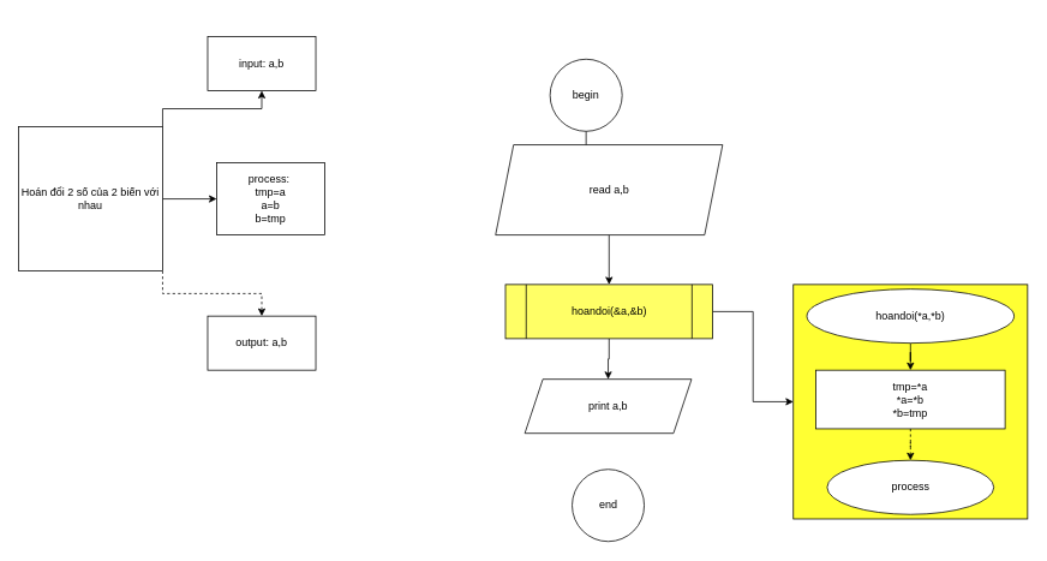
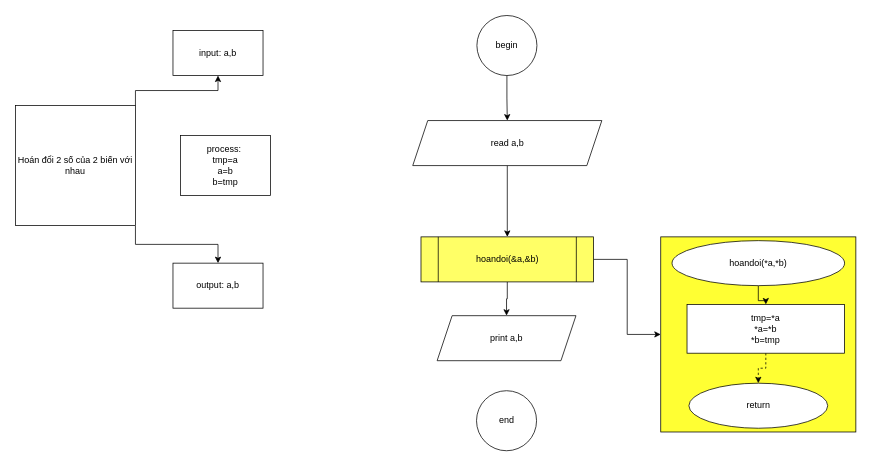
  <mxCell id="0" />
  <mxCell id="1" parent="0" />
  <mxCell id="2" style="edgeStyle=orthogonalEdgeStyle;rounded=0;orthogonalLoop=1;jettySize=auto;html=1;entryX=0.5;entryY=0;entryDx=0;entryDy=0;" parent="1" source="3" target="24" edge="1"><mxGeometry relative="1" as="geometry"><mxPoint x="675.5" y="150" as="targetPoint" /></mxGeometry></mxCell>
- <mxCell id="3" value="begin" style="ellipse;whiteSpace=wrap;html=1;aspect=fixed;" parent="1" vertex="1"><mxGeometry x="610" y="65" width="80" height="80" as="geometry" /></mxCell>
+ <mxCell id="3" value="begin" style="ellipse;whiteSpace=wrap;html=1;aspect=fixed;" parent="1" vertex="1"><mxGeometry x="635" y="20" width="80" height="80" as="geometry" /></mxCell>
  <mxCell id="4" value="end" style="ellipse;whiteSpace=wrap;html=1;aspect=fixed;" parent="1" vertex="1"><mxGeometry x="634.5" y="520" width="80" height="80" as="geometry" /></mxCell>
  <mxCell id="5" style="edgeStyle=orthogonalEdgeStyle;rounded=0;orthogonalLoop=1;jettySize=auto;html=1;entryX=0.5;entryY=0;entryDx=0;entryDy=0;exitX=0.5;exitY=1;exitDx=0;exitDy=0;" parent="1" source="24" target="9" edge="1"><mxGeometry relative="1" as="geometry"><mxPoint x="675.5" y="300" as="targetPoint" /><mxPoint x="675.5" y="250" as="sourcePoint" /></mxGeometry></mxCell>
  <mxCell id="6" style="edgeStyle=orthogonalEdgeStyle;rounded=0;orthogonalLoop=1;jettySize=auto;html=1;exitX=0.5;exitY=1;exitDx=0;exitDy=0;" parent="1" edge="1"><mxGeometry relative="1" as="geometry"><mxPoint x="1010" y="110" as="sourcePoint" /><mxPoint x="1010" y="110" as="targetPoint" /></mxGeometry></mxCell>
  <mxCell id="7" style="edgeStyle=orthogonalEdgeStyle;rounded=0;orthogonalLoop=1;jettySize=auto;html=1;entryX=0.5;entryY=0;entryDx=0;entryDy=0;" parent="1" source="9" target="10" edge="1"><mxGeometry relative="1" as="geometry" /></mxCell>
  <mxCell id="8" style="edgeStyle=orthogonalEdgeStyle;rounded=0;orthogonalLoop=1;jettySize=auto;html=1;exitX=1;exitY=0.5;exitDx=0;exitDy=0;" parent="1" source="9" target="11" edge="1"><mxGeometry relative="1" as="geometry"><mxPoint x="920" y="425.353" as="targetPoint" /></mxGeometry></mxCell>
  <mxCell id="9" value="hoandoi(&amp;amp;a,&amp;amp;b)" style="shape=process;whiteSpace=wrap;html=1;backgroundOutline=1;fillColor=#FFFF66;" parent="1" vertex="1"><mxGeometry x="560.5" y="315" width="230" height="60" as="geometry" /></mxCell>
  <mxCell id="10" value="print a,b" style="shape=parallelogram;perimeter=parallelogramPerimeter;whiteSpace=wrap;html=1;fixedSize=1;" parent="1" vertex="1"><mxGeometry x="582" y="420" width="185" height="60" as="geometry" /></mxCell>
  <mxCell id="11" value="" style="whiteSpace=wrap;html=1;aspect=fixed;fillColor=#FFFF33;" parent="1" vertex="1"><mxGeometry x="880" y="315" width="260" height="260" as="geometry" /></mxCell>
  <mxCell id="12" style="edgeStyle=orthogonalEdgeStyle;rounded=0;orthogonalLoop=1;jettySize=auto;html=1;entryX=0.5;entryY=0;entryDx=0;entryDy=0;" parent="1" source="13" target="16" edge="1"><mxGeometry relative="1" as="geometry" /></mxCell>
  <mxCell id="13" value="hoandoi(*a,*b)" style="ellipse;whiteSpace=wrap;html=1;" parent="1" vertex="1"><mxGeometry x="895" y="320" width="230" height="60" as="geometry" /></mxCell>
- <mxCell id="14" value="process" style="ellipse;whiteSpace=wrap;html=1;" parent="1" vertex="1"><mxGeometry x="917.5" y="510" width="185" height="60" as="geometry" /></mxCell>
+ <mxCell id="14" value="return" style="ellipse;whiteSpace=wrap;html=1;" parent="1" vertex="1"><mxGeometry x="917.5" y="510" width="185" height="60" as="geometry" /></mxCell>
  <mxCell id="15" style="edgeStyle=orthogonalEdgeStyle;rounded=0;orthogonalLoop=1;jettySize=auto;html=1;dashed=1;" parent="1" source="16" target="14" edge="1"><mxGeometry relative="1" as="geometry" /></mxCell>
- <mxCell id="16" value="tmp=*a&lt;br&gt;*a=*b&lt;br&gt;*b=tmp" style="rounded=0;whiteSpace=wrap;html=1;" parent="1" vertex="1"><mxGeometry x="905" y="410" width="210" height="65" as="geometry" /></mxCell>
+ <mxCell id="16" value="tmp=*a&lt;br&gt;*a=*b&lt;br&gt;*b=tmp" style="rounded=0;whiteSpace=wrap;html=1;" parent="1" vertex="1"><mxGeometry x="915" y="405" width="210" height="65" as="geometry" /></mxCell>
  <mxCell id="17" style="edgeStyle=orthogonalEdgeStyle;rounded=0;orthogonalLoop=1;jettySize=auto;html=1;exitX=1;exitY=0;exitDx=0;exitDy=0;" parent="1" source="20" target="21" edge="1"><mxGeometry relative="1" as="geometry"><mxPoint x="240" y="90" as="targetPoint" /></mxGeometry></mxCell>
- <mxCell id="18" style="edgeStyle=orthogonalEdgeStyle;rounded=0;orthogonalLoop=1;jettySize=auto;html=1;" parent="1" source="20" target="22" edge="1"><mxGeometry relative="1" as="geometry"><mxPoint x="280" y="220" as="targetPoint" /></mxGeometry></mxCell>
- <mxCell id="19" style="edgeStyle=orthogonalEdgeStyle;rounded=0;orthogonalLoop=1;jettySize=auto;html=1;exitX=1;exitY=1;exitDx=0;exitDy=0;dashed=1;" parent="1" source="20" target="23" edge="1"><mxGeometry relative="1" as="geometry"><mxPoint x="290" y="390" as="targetPoint" /></mxGeometry></mxCell>
+ <mxCell id="19" style="edgeStyle=orthogonalEdgeStyle;rounded=0;orthogonalLoop=1;jettySize=auto;html=1;exitX=1;exitY=1;exitDx=0;exitDy=0;" parent="1" source="20" target="23" edge="1"><mxGeometry relative="1" as="geometry"><mxPoint x="290" y="390" as="targetPoint" /></mxGeometry></mxCell>
  <mxCell id="20" value="Hoán đổi 2 số của 2 biến với nhau" style="whiteSpace=wrap;html=1;aspect=fixed;" parent="1" vertex="1"><mxGeometry x="20" y="140" width="160" height="160" as="geometry" /></mxCell>
  <mxCell id="21" value="input: a,b" style="rounded=0;whiteSpace=wrap;html=1;" parent="1" vertex="1"><mxGeometry x="230" y="40" width="120" height="60" as="geometry" /></mxCell>
  <mxCell id="22" value="process:&amp;nbsp;&lt;br&gt;tmp=a&lt;br&gt;a=b&lt;br&gt;b=tmp" style="rounded=0;whiteSpace=wrap;html=1;" parent="1" vertex="1"><mxGeometry x="240" y="180" width="120" height="80" as="geometry" /></mxCell>
  <mxCell id="23" value="output: a,b" style="rounded=0;whiteSpace=wrap;html=1;" parent="1" vertex="1"><mxGeometry x="230" y="350" width="120" height="60" as="geometry" /></mxCell>
- <mxCell id="24" value="read a,b" style="shape=parallelogram;perimeter=parallelogramPerimeter;whiteSpace=wrap;html=1;fixedSize=1;" parent="1" vertex="1"><mxGeometry x="549.5" y="160" width="252" height="100" as="geometry" /></mxCell>
+ <mxCell id="24" value="read a,b" style="shape=parallelogram;perimeter=parallelogramPerimeter;whiteSpace=wrap;html=1;fixedSize=1;" parent="1" vertex="1"><mxGeometry x="549.5" y="160" width="252" height="60" as="geometry" /></mxCell>
